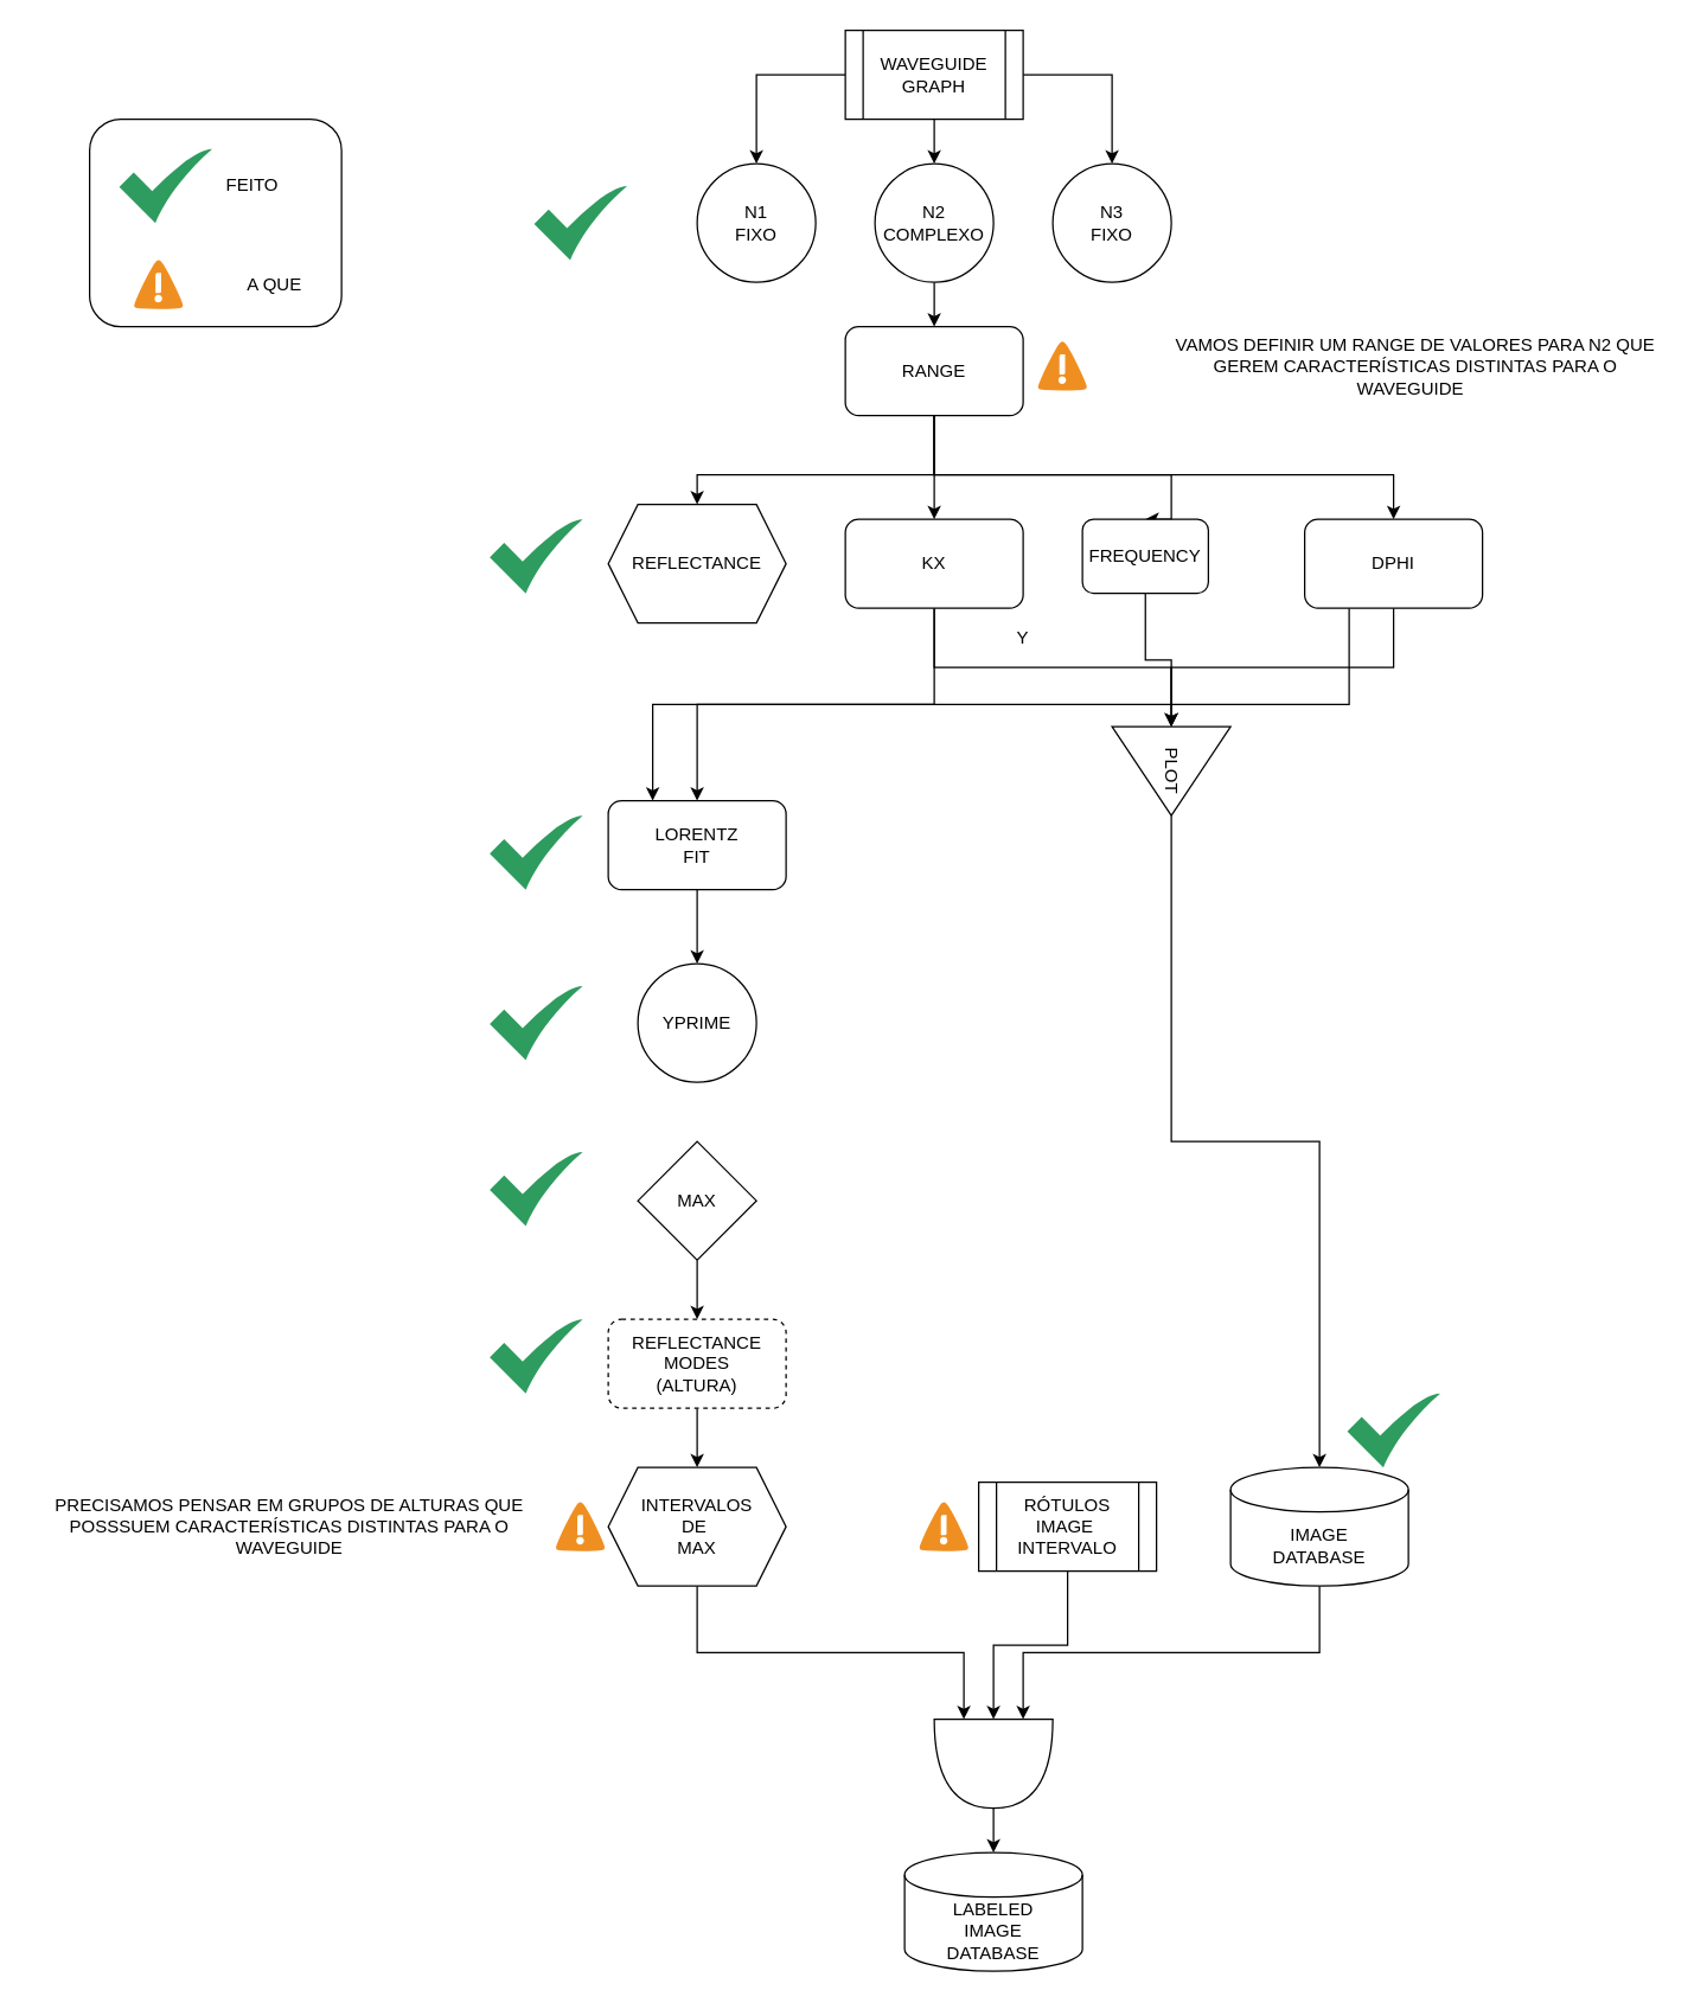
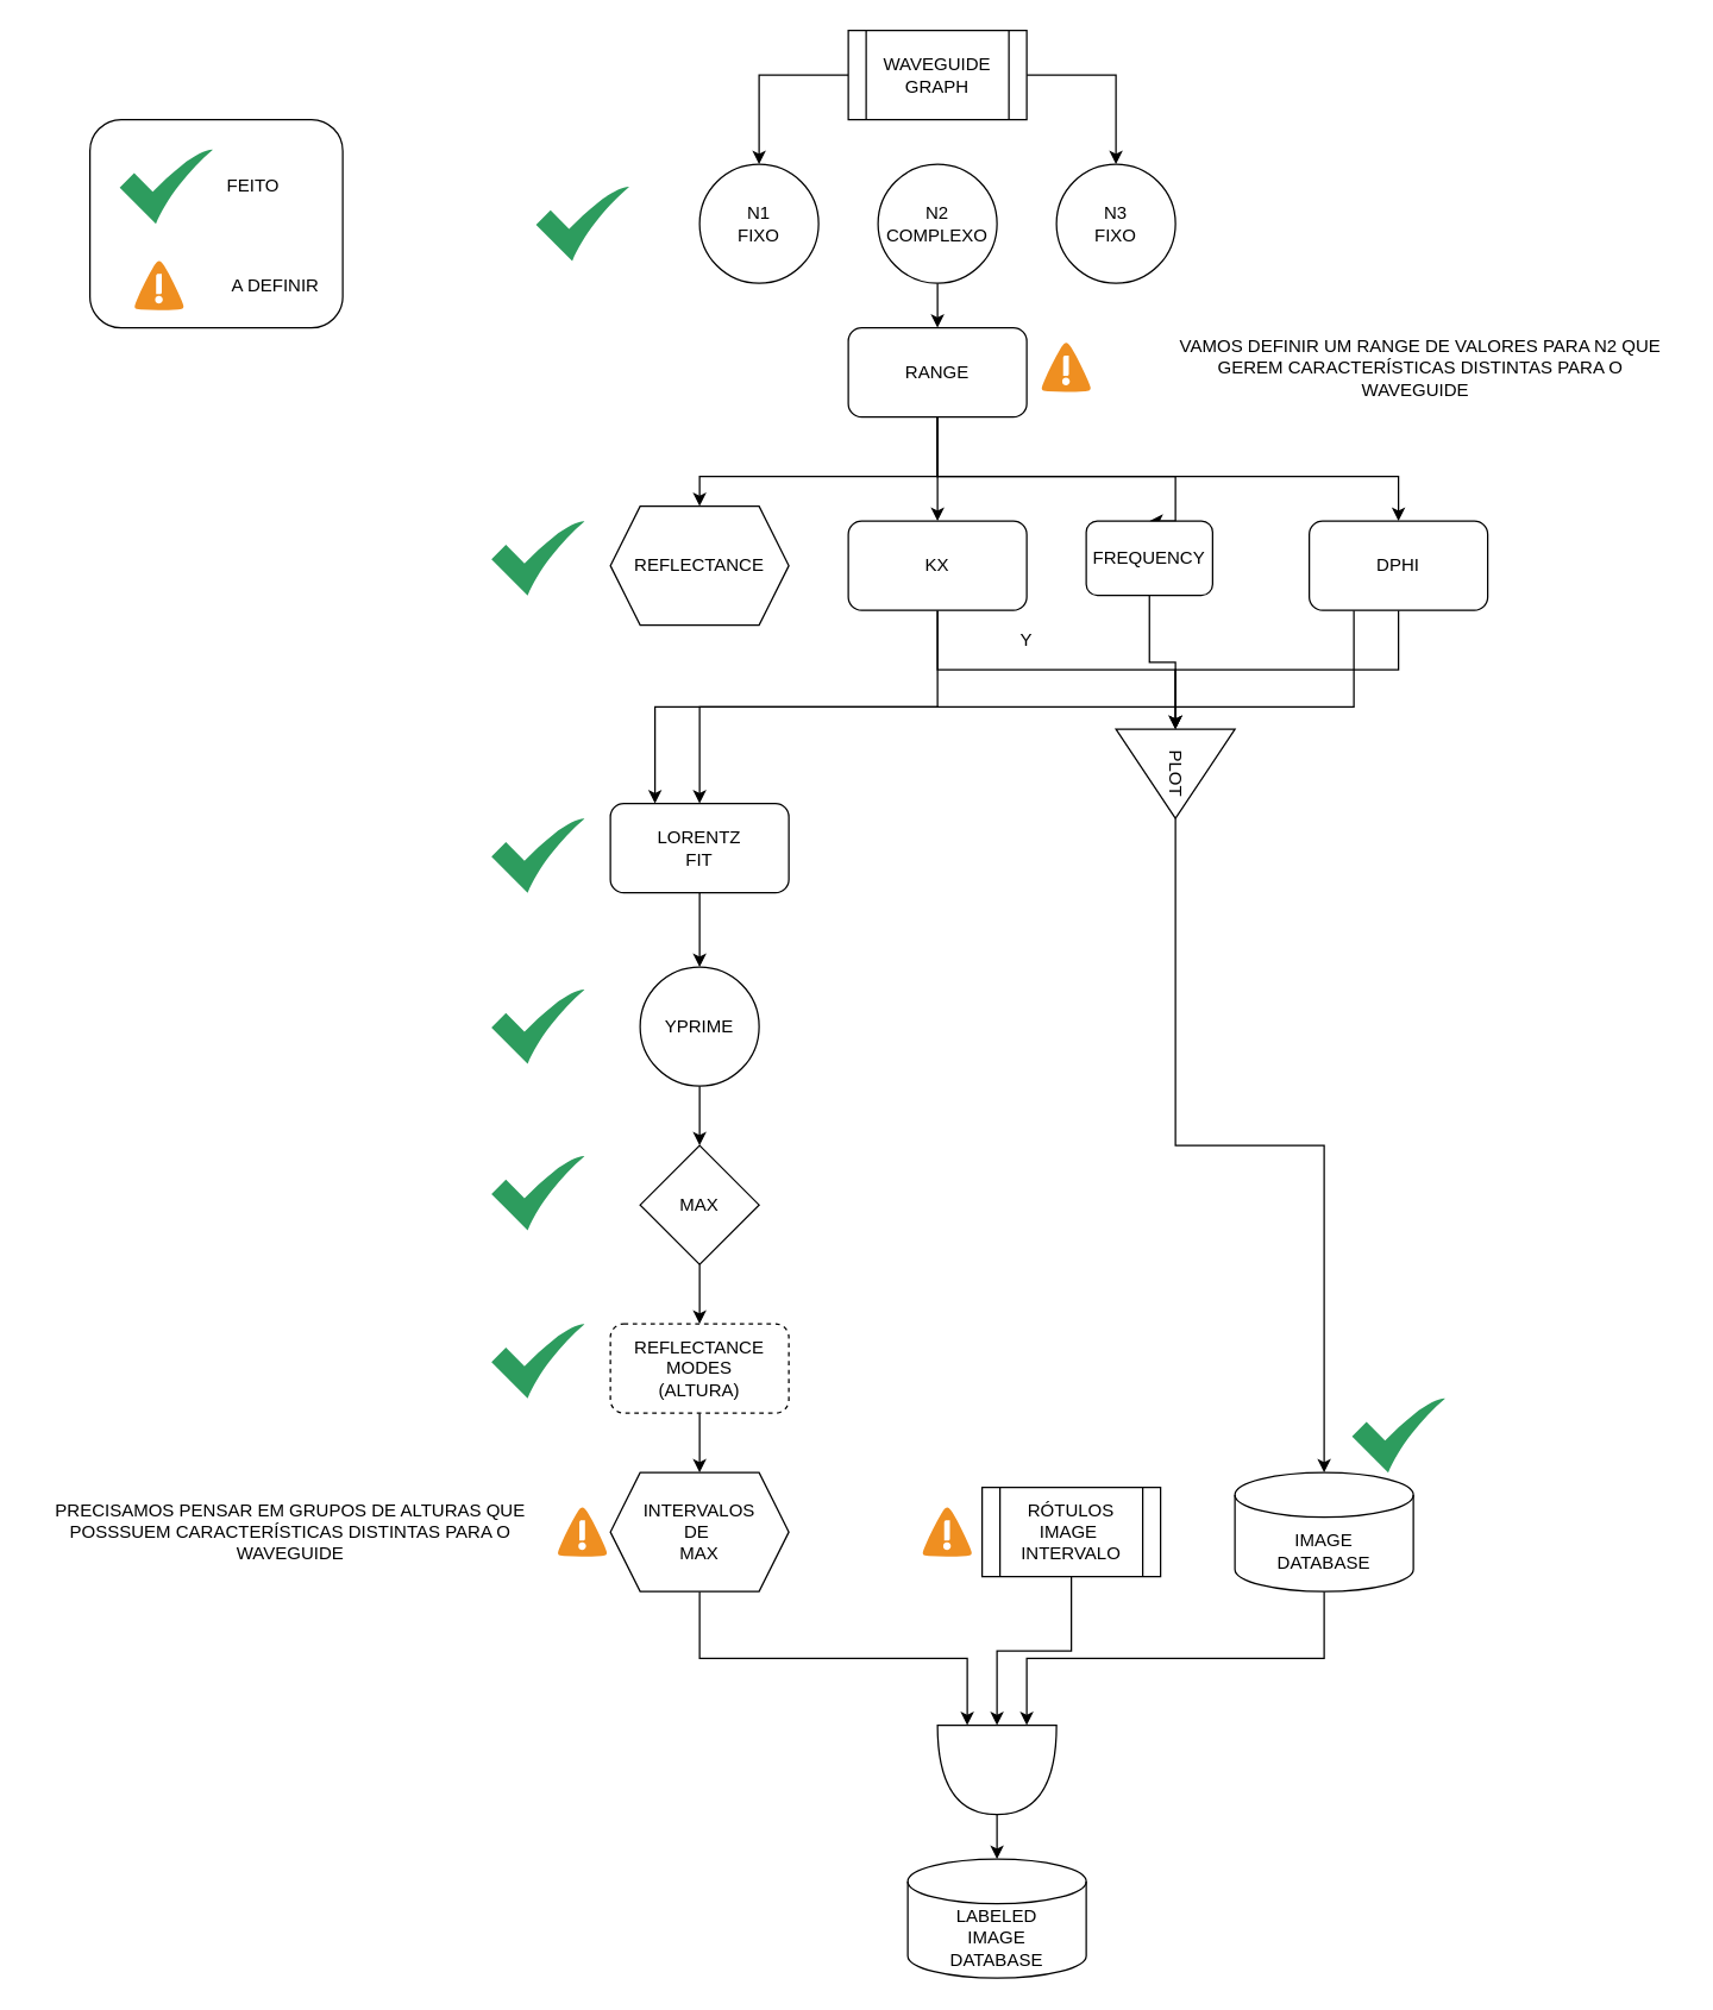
  <mxCell id="0" />
  <mxCell id="1" parent="0" />
  <mxCell id="2" value="" style="rounded=1;whiteSpace=wrap;html=1;" vertex="1" parent="1"><mxGeometry x="60" y="80" width="170" height="140" as="geometry" /></mxCell>
  <mxCell id="3" value="LABELED&lt;br&gt;IMAGE&lt;br&gt;DATABASE" style="shape=cylinder3;whiteSpace=wrap;html=1;boundedLbl=1;backgroundOutline=1;size=15;" vertex="1" parent="1"><mxGeometry x="610" y="1250" width="120" height="80" as="geometry" /></mxCell>
  <mxCell id="4" style="edgeStyle=orthogonalEdgeStyle;rounded=0;orthogonalLoop=1;jettySize=auto;html=1;exitX=0;exitY=0.5;exitDx=0;exitDy=0;entryX=0.5;entryY=0;entryDx=0;entryDy=0;" edge="1" parent="1" source="7" target="8"><mxGeometry relative="1" as="geometry" /></mxCell>
  <mxCell id="5" style="edgeStyle=orthogonalEdgeStyle;rounded=0;orthogonalLoop=1;jettySize=auto;html=1;exitX=1;exitY=0.5;exitDx=0;exitDy=0;entryX=0.5;entryY=0;entryDx=0;entryDy=0;" edge="1" parent="1" source="7" target="11"><mxGeometry relative="1" as="geometry" /></mxCell>
- <mxCell id="6" style="edgeStyle=orthogonalEdgeStyle;rounded=0;orthogonalLoop=1;jettySize=auto;html=1;exitX=0.5;exitY=1;exitDx=0;exitDy=0;entryX=0.5;entryY=0;entryDx=0;entryDy=0;" edge="1" parent="1" source="7" target="10"><mxGeometry relative="1" as="geometry" /></mxCell>
  <mxCell id="7" value="WAVEGUIDE&lt;br&gt;GRAPH" style="shape=process;whiteSpace=wrap;html=1;backgroundOutline=1;" vertex="1" parent="1"><mxGeometry x="570" y="20" width="120" height="60" as="geometry" /></mxCell>
  <mxCell id="8" value="N1&lt;br&gt;FIXO" style="ellipse;whiteSpace=wrap;html=1;aspect=fixed;" vertex="1" parent="1"><mxGeometry x="470" y="110" width="80" height="80" as="geometry" /></mxCell>
  <mxCell id="9" value="" style="edgeStyle=orthogonalEdgeStyle;rounded=0;orthogonalLoop=1;jettySize=auto;html=1;" edge="1" parent="1" source="10" target="16"><mxGeometry relative="1" as="geometry" /></mxCell>
  <mxCell id="10" value="N2&lt;br&gt;COMPLEXO" style="ellipse;whiteSpace=wrap;html=1;aspect=fixed;" vertex="1" parent="1"><mxGeometry x="590" y="110" width="80" height="80" as="geometry" /></mxCell>
  <mxCell id="11" value="N3&lt;br&gt;FIXO" style="ellipse;whiteSpace=wrap;html=1;aspect=fixed;" vertex="1" parent="1"><mxGeometry x="710" y="110" width="80" height="80" as="geometry" /></mxCell>
  <mxCell id="12" style="edgeStyle=orthogonalEdgeStyle;rounded=0;orthogonalLoop=1;jettySize=auto;html=1;exitX=0.5;exitY=1;exitDx=0;exitDy=0;entryX=0.5;entryY=0;entryDx=0;entryDy=0;" edge="1" parent="1" source="16" target="17"><mxGeometry relative="1" as="geometry"><Array as="points"><mxPoint x="630" y="320" /><mxPoint x="470" y="320" /></Array></mxGeometry></mxCell>
  <mxCell id="13" style="edgeStyle=orthogonalEdgeStyle;rounded=0;orthogonalLoop=1;jettySize=auto;html=1;exitX=0.5;exitY=1;exitDx=0;exitDy=0;entryX=0.5;entryY=0;entryDx=0;entryDy=0;" edge="1" parent="1" source="16" target="20"><mxGeometry relative="1" as="geometry" /></mxCell>
  <mxCell id="14" style="edgeStyle=orthogonalEdgeStyle;rounded=0;orthogonalLoop=1;jettySize=auto;html=1;exitX=0.5;exitY=1;exitDx=0;exitDy=0;entryX=0.5;entryY=0;entryDx=0;entryDy=0;" edge="1" parent="1" source="16" target="22"><mxGeometry relative="1" as="geometry"><Array as="points"><mxPoint x="630" y="320" /><mxPoint x="790" y="320" /></Array></mxGeometry></mxCell>
  <mxCell id="15" style="edgeStyle=orthogonalEdgeStyle;rounded=0;orthogonalLoop=1;jettySize=auto;html=1;exitX=0.5;exitY=1;exitDx=0;exitDy=0;entryX=0.5;entryY=0;entryDx=0;entryDy=0;" edge="1" parent="1" source="16" target="27"><mxGeometry relative="1" as="geometry"><Array as="points"><mxPoint x="630" y="320" /><mxPoint x="940" y="320" /></Array></mxGeometry></mxCell>
  <mxCell id="16" value="RANGE" style="rounded=1;whiteSpace=wrap;html=1;" vertex="1" parent="1"><mxGeometry x="570" y="220" width="120" height="60" as="geometry" /></mxCell>
  <mxCell id="17" value="REFLECTANCE" style="shape=hexagon;perimeter=hexagonPerimeter2;whiteSpace=wrap;html=1;fixedSize=1;" vertex="1" parent="1"><mxGeometry x="410" y="340" width="120" height="80" as="geometry" /></mxCell>
  <mxCell id="18" style="edgeStyle=orthogonalEdgeStyle;rounded=0;orthogonalLoop=1;jettySize=auto;html=1;exitX=0.5;exitY=1;exitDx=0;exitDy=0;entryX=0;entryY=0.5;entryDx=0;entryDy=0;" edge="1" parent="1" source="20" target="29"><mxGeometry relative="1" as="geometry" /></mxCell>
  <mxCell id="19" style="edgeStyle=orthogonalEdgeStyle;rounded=0;orthogonalLoop=1;jettySize=auto;html=1;exitX=0.5;exitY=1;exitDx=0;exitDy=0;entryX=0.5;entryY=0;entryDx=0;entryDy=0;" edge="1" parent="1" source="20" target="31"><mxGeometry relative="1" as="geometry" /></mxCell>
  <mxCell id="20" value="KX" style="rounded=1;whiteSpace=wrap;html=1;" vertex="1" parent="1"><mxGeometry x="570" y="350" width="120" height="60" as="geometry" /></mxCell>
  <mxCell id="21" style="edgeStyle=orthogonalEdgeStyle;rounded=0;orthogonalLoop=1;jettySize=auto;html=1;exitX=0.5;exitY=1;exitDx=0;exitDy=0;entryX=0;entryY=0.5;entryDx=0;entryDy=0;" edge="1" parent="1" source="22" target="29"><mxGeometry relative="1" as="geometry" /></mxCell>
  <mxCell id="22" value="FREQUENCY" style="rounded=1;whiteSpace=wrap;html=1;" vertex="1" parent="1"><mxGeometry x="730" y="350" width="85" height="50" as="geometry" /></mxCell>
  <mxCell id="23" style="edgeStyle=orthogonalEdgeStyle;rounded=0;orthogonalLoop=1;jettySize=auto;html=1;exitX=0.5;exitY=1;exitDx=0;exitDy=0;exitPerimeter=0;entryX=0;entryY=0.25;entryDx=0;entryDy=0;entryPerimeter=0;" edge="1" parent="1" source="24" target="44"><mxGeometry relative="1" as="geometry" /></mxCell>
  <mxCell id="24" value="IMAGE&lt;br&gt;DATABASE" style="shape=cylinder3;whiteSpace=wrap;html=1;boundedLbl=1;backgroundOutline=1;size=15;" vertex="1" parent="1"><mxGeometry x="830" y="990" width="120" height="80" as="geometry" /></mxCell>
  <mxCell id="25" style="edgeStyle=orthogonalEdgeStyle;rounded=0;orthogonalLoop=1;jettySize=auto;html=1;exitX=0.5;exitY=1;exitDx=0;exitDy=0;entryX=0;entryY=0.5;entryDx=0;entryDy=0;" edge="1" parent="1" source="27" target="29"><mxGeometry relative="1" as="geometry" /></mxCell>
  <mxCell id="26" style="edgeStyle=orthogonalEdgeStyle;rounded=0;orthogonalLoop=1;jettySize=auto;html=1;exitX=0.25;exitY=1;exitDx=0;exitDy=0;entryX=0.25;entryY=0;entryDx=0;entryDy=0;" edge="1" parent="1" source="27" target="31"><mxGeometry relative="1" as="geometry" /></mxCell>
  <mxCell id="27" value="DPHI" style="rounded=1;whiteSpace=wrap;html=1;" vertex="1" parent="1"><mxGeometry x="880" y="350" width="120" height="60" as="geometry" /></mxCell>
  <mxCell id="28" value="" style="edgeStyle=orthogonalEdgeStyle;rounded=0;orthogonalLoop=1;jettySize=auto;html=1;" edge="1" parent="1" source="29" target="24"><mxGeometry relative="1" as="geometry" /></mxCell>
  <mxCell id="29" value="PLOT" style="triangle;whiteSpace=wrap;html=1;rotation=90;" vertex="1" parent="1"><mxGeometry x="760" y="480" width="60" height="80" as="geometry" /></mxCell>
  <mxCell id="30" value="" style="edgeStyle=orthogonalEdgeStyle;rounded=0;orthogonalLoop=1;jettySize=auto;html=1;" edge="1" parent="1" source="31" target="34"><mxGeometry relative="1" as="geometry" /></mxCell>
  <mxCell id="31" value="LORENTZ&lt;br&gt;FIT" style="rounded=1;whiteSpace=wrap;html=1;" vertex="1" parent="1"><mxGeometry x="410" y="540" width="120" height="60" as="geometry" /></mxCell>
  <mxCell id="32" value="Y" style="text;html=1;strokeColor=none;fillColor=none;align=center;verticalAlign=middle;whiteSpace=wrap;rounded=0;" vertex="1" parent="1"><mxGeometry x="670" y="420" width="40" height="20" as="geometry" /></mxCell>
+ <mxCell id="33" value="" style="edgeStyle=orthogonalEdgeStyle;rounded=0;orthogonalLoop=1;jettySize=auto;html=1;" edge="1" parent="1" source="34" target="36"><mxGeometry relative="1" as="geometry" /></mxCell>
  <mxCell id="34" value="YPRIME" style="ellipse;whiteSpace=wrap;html=1;aspect=fixed;" vertex="1" parent="1"><mxGeometry x="430" y="650" width="80" height="80" as="geometry" /></mxCell>
  <mxCell id="35" style="edgeStyle=orthogonalEdgeStyle;rounded=0;orthogonalLoop=1;jettySize=auto;html=1;exitX=0.5;exitY=1;exitDx=0;exitDy=0;entryX=0.5;entryY=0;entryDx=0;entryDy=0;" edge="1" parent="1" source="36" target="38"><mxGeometry relative="1" as="geometry" /></mxCell>
  <mxCell id="36" value="MAX" style="rhombus;whiteSpace=wrap;html=1;" vertex="1" parent="1"><mxGeometry x="430" y="770" width="80" height="80" as="geometry" /></mxCell>
  <mxCell id="37" value="" style="edgeStyle=orthogonalEdgeStyle;rounded=0;orthogonalLoop=1;jettySize=auto;html=1;" edge="1" parent="1" source="38" target="40"><mxGeometry relative="1" as="geometry" /></mxCell>
  <mxCell id="38" value="REFLECTANCE&lt;br&gt;MODES&lt;br&gt;(ALTURA)" style="rounded=1;whiteSpace=wrap;html=1;dashed=1;" vertex="1" parent="1"><mxGeometry x="410" y="890" width="120" height="60" as="geometry" /></mxCell>
  <mxCell id="39" style="edgeStyle=orthogonalEdgeStyle;rounded=0;orthogonalLoop=1;jettySize=auto;html=1;exitX=0.5;exitY=1;exitDx=0;exitDy=0;entryX=0;entryY=0.75;entryDx=0;entryDy=0;entryPerimeter=0;" edge="1" parent="1" source="40" target="44"><mxGeometry relative="1" as="geometry" /></mxCell>
  <mxCell id="40" value="INTERVALOS&lt;br&gt;DE&amp;nbsp;&lt;br&gt;MAX" style="shape=hexagon;perimeter=hexagonPerimeter2;whiteSpace=wrap;html=1;fixedSize=1;" vertex="1" parent="1"><mxGeometry x="410" y="990" width="120" height="80" as="geometry" /></mxCell>
  <mxCell id="41" style="edgeStyle=orthogonalEdgeStyle;rounded=0;orthogonalLoop=1;jettySize=auto;html=1;exitX=0.5;exitY=1;exitDx=0;exitDy=0;entryX=0;entryY=0.5;entryDx=0;entryDy=0;entryPerimeter=0;" edge="1" parent="1" source="42" target="44"><mxGeometry relative="1" as="geometry" /></mxCell>
  <mxCell id="42" value="RÓTULOS&lt;br&gt;IMAGE&amp;nbsp;&lt;br&gt;INTERVALO" style="shape=process;whiteSpace=wrap;html=1;backgroundOutline=1;" vertex="1" parent="1"><mxGeometry x="660" y="1000" width="120" height="60" as="geometry" /></mxCell>
  <mxCell id="43" style="edgeStyle=orthogonalEdgeStyle;rounded=0;orthogonalLoop=1;jettySize=auto;html=1;exitX=1;exitY=0.5;exitDx=0;exitDy=0;exitPerimeter=0;entryX=0.5;entryY=0;entryDx=0;entryDy=0;entryPerimeter=0;" edge="1" parent="1" source="44" target="3"><mxGeometry relative="1" as="geometry" /></mxCell>
  <mxCell id="44" value="" style="shape=or;whiteSpace=wrap;html=1;rotation=90;" vertex="1" parent="1"><mxGeometry x="640" y="1150" width="60" height="80" as="geometry" /></mxCell>
  <mxCell id="45" value="" style="sketch=0;html=1;aspect=fixed;strokeColor=none;shadow=0;align=center;verticalAlign=top;fillColor=#2D9C5E;shape=mxgraph.gcp2.check" vertex="1" parent="1"><mxGeometry x="330" y="350" width="62.5" height="50" as="geometry" /></mxCell>
  <mxCell id="46" value="" style="sketch=0;html=1;aspect=fixed;strokeColor=none;shadow=0;align=center;verticalAlign=top;fillColor=#2D9C5E;shape=mxgraph.gcp2.check" vertex="1" parent="1"><mxGeometry x="360" y="125" width="62.5" height="50" as="geometry" /></mxCell>
  <mxCell id="47" value="" style="sketch=0;html=1;aspect=fixed;strokeColor=none;shadow=0;align=center;verticalAlign=top;fillColor=#2D9C5E;shape=mxgraph.gcp2.check" vertex="1" parent="1"><mxGeometry x="908.75" y="940" width="62.5" height="50" as="geometry" /></mxCell>
  <mxCell id="48" value="" style="sketch=0;html=1;aspect=fixed;strokeColor=none;shadow=0;align=center;verticalAlign=top;fillColor=#2D9C5E;shape=mxgraph.gcp2.check" vertex="1" parent="1"><mxGeometry x="330" y="550" width="62.5" height="50" as="geometry" /></mxCell>
  <mxCell id="49" value="" style="sketch=0;html=1;aspect=fixed;strokeColor=none;shadow=0;align=center;verticalAlign=top;fillColor=#2D9C5E;shape=mxgraph.gcp2.check" vertex="1" parent="1"><mxGeometry x="330" y="665" width="62.5" height="50" as="geometry" /></mxCell>
  <mxCell id="50" value="" style="sketch=0;html=1;aspect=fixed;strokeColor=none;shadow=0;align=center;verticalAlign=top;fillColor=#2D9C5E;shape=mxgraph.gcp2.check" vertex="1" parent="1"><mxGeometry x="330" y="777" width="62.5" height="50" as="geometry" /></mxCell>
  <mxCell id="51" value="" style="sketch=0;html=1;aspect=fixed;strokeColor=none;shadow=0;align=center;verticalAlign=top;fillColor=#2D9C5E;shape=mxgraph.gcp2.check" vertex="1" parent="1"><mxGeometry x="330" y="890" width="62.5" height="50" as="geometry" /></mxCell>
  <mxCell id="52" value="" style="shadow=0;dashed=0;html=1;strokeColor=none;fillColor=#4495D1;labelPosition=center;verticalLabelPosition=bottom;verticalAlign=top;align=center;outlineConnect=0;shape=mxgraph.veeam.2d.alert;" vertex="1" parent="1"><mxGeometry x="90" y="175" width="33.2" height="33.2" as="geometry" /></mxCell>
  <mxCell id="53" value="" style="shadow=0;dashed=0;html=1;strokeColor=none;fillColor=#4495D1;labelPosition=center;verticalLabelPosition=bottom;verticalAlign=top;align=center;outlineConnect=0;shape=mxgraph.veeam.2d.alert;" vertex="1" parent="1"><mxGeometry x="700" y="230" width="33.2" height="33.2" as="geometry" /></mxCell>
  <mxCell id="54" value="" style="shadow=0;dashed=0;html=1;strokeColor=none;fillColor=#4495D1;labelPosition=center;verticalLabelPosition=bottom;verticalAlign=top;align=center;outlineConnect=0;shape=mxgraph.veeam.2d.alert;" vertex="1" parent="1"><mxGeometry x="374.65" y="1013.4" width="33.2" height="33.2" as="geometry" /></mxCell>
  <mxCell id="55" value="" style="shadow=0;dashed=0;html=1;strokeColor=none;fillColor=#4495D1;labelPosition=center;verticalLabelPosition=bottom;verticalAlign=top;align=center;outlineConnect=0;shape=mxgraph.veeam.2d.alert;" vertex="1" parent="1"><mxGeometry x="620" y="1013.4" width="33.2" height="33.2" as="geometry" /></mxCell>
  <mxCell id="56" value="" style="sketch=0;html=1;aspect=fixed;strokeColor=none;shadow=0;align=center;verticalAlign=top;fillColor=#2D9C5E;shape=mxgraph.gcp2.check" vertex="1" parent="1"><mxGeometry x="80" y="100" width="62.5" height="50" as="geometry" /></mxCell>
  <mxCell id="57" value="FEITO" style="text;html=1;strokeColor=none;fillColor=none;align=center;verticalAlign=middle;whiteSpace=wrap;rounded=0;" vertex="1" parent="1"><mxGeometry x="150" y="115" width="40" height="20" as="geometry" /></mxCell>
- <mxCell id="58" value="A QUE" style="text;html=1;strokeColor=none;fillColor=none;align=center;verticalAlign=middle;whiteSpace=wrap;rounded=0;" vertex="1" parent="1"><mxGeometry x="150" y="181.6" width="70" height="20" as="geometry" /></mxCell>
+ <mxCell id="58" value="A DEFINIR" style="text;html=1;strokeColor=none;fillColor=none;align=center;verticalAlign=middle;whiteSpace=wrap;rounded=0;" vertex="1" parent="1"><mxGeometry x="150" y="181.6" width="70" height="20" as="geometry" /></mxCell>
  <mxCell id="59" value="VAMOS DEFINIR UM RANGE DE VALORES PARA N2 QUE GEREM CARACTERÍSTICAS DISTINTAS PARA O WAVEGUIDE&amp;nbsp;&amp;nbsp;" style="text;html=1;strokeColor=none;fillColor=none;align=center;verticalAlign=middle;whiteSpace=wrap;rounded=0;" vertex="1" parent="1"><mxGeometry x="780" y="226.6" width="350" height="40" as="geometry" /></mxCell>
  <mxCell id="60" value="PRECISAMOS PENSAR EM GRUPOS DE ALTURAS QUE POSSSUEM CARACTERÍSTICAS DISTINTAS PARA O WAVEGUIDE" style="text;html=1;strokeColor=none;fillColor=none;align=center;verticalAlign=middle;whiteSpace=wrap;rounded=0;" vertex="1" parent="1"><mxGeometry x="20" y="1010" width="350" height="40" as="geometry" /></mxCell>
